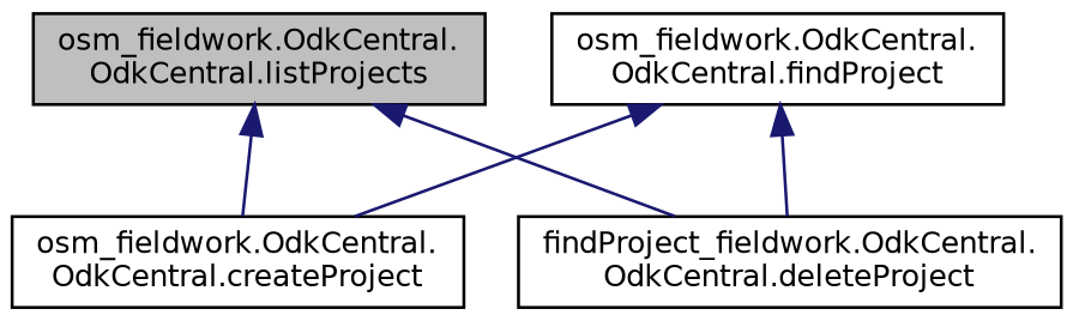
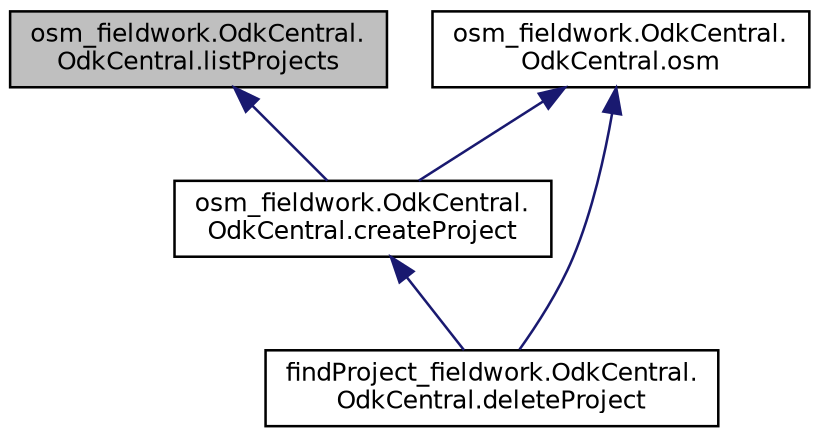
  digraph {
    rankdir=TB
    node [color=black fillcolor=white fontname=Helvetica fontsize=10 shape=record style=filled]
    edge [color=midnightblue dir=back fontname=Helvetica fontsize=10 labelfontname=Helvetica labelfontsize=10 style=solid]
    n1 [fillcolor=grey75 fontcolor=black height=0.2 label="osm_fieldwork.OdkCentral.\lOdkCentral.listProjects" width=0.4]
    n2 [height=0.2 label="osm_fieldwork.OdkCentral.\lOdkCentral.createProject" width=0.4]
    n3 [height=0.2 label="findProject_fieldwork.OdkCentral.\lOdkCentral.deleteProject" width=0.4]
-   n4 [height=0.2 label="osm_fieldwork.OdkCentral.\lOdkCentral.findProject" width=0.4]
+   n4 [height=0.2 label="osm_fieldwork.OdkCentral.\lOdkCentral.osm" width=0.4]
    n1 -> n2
-   n1 -> n3
+   n2 -> n3
    n4 -> n2
    n4 -> n3
  }
